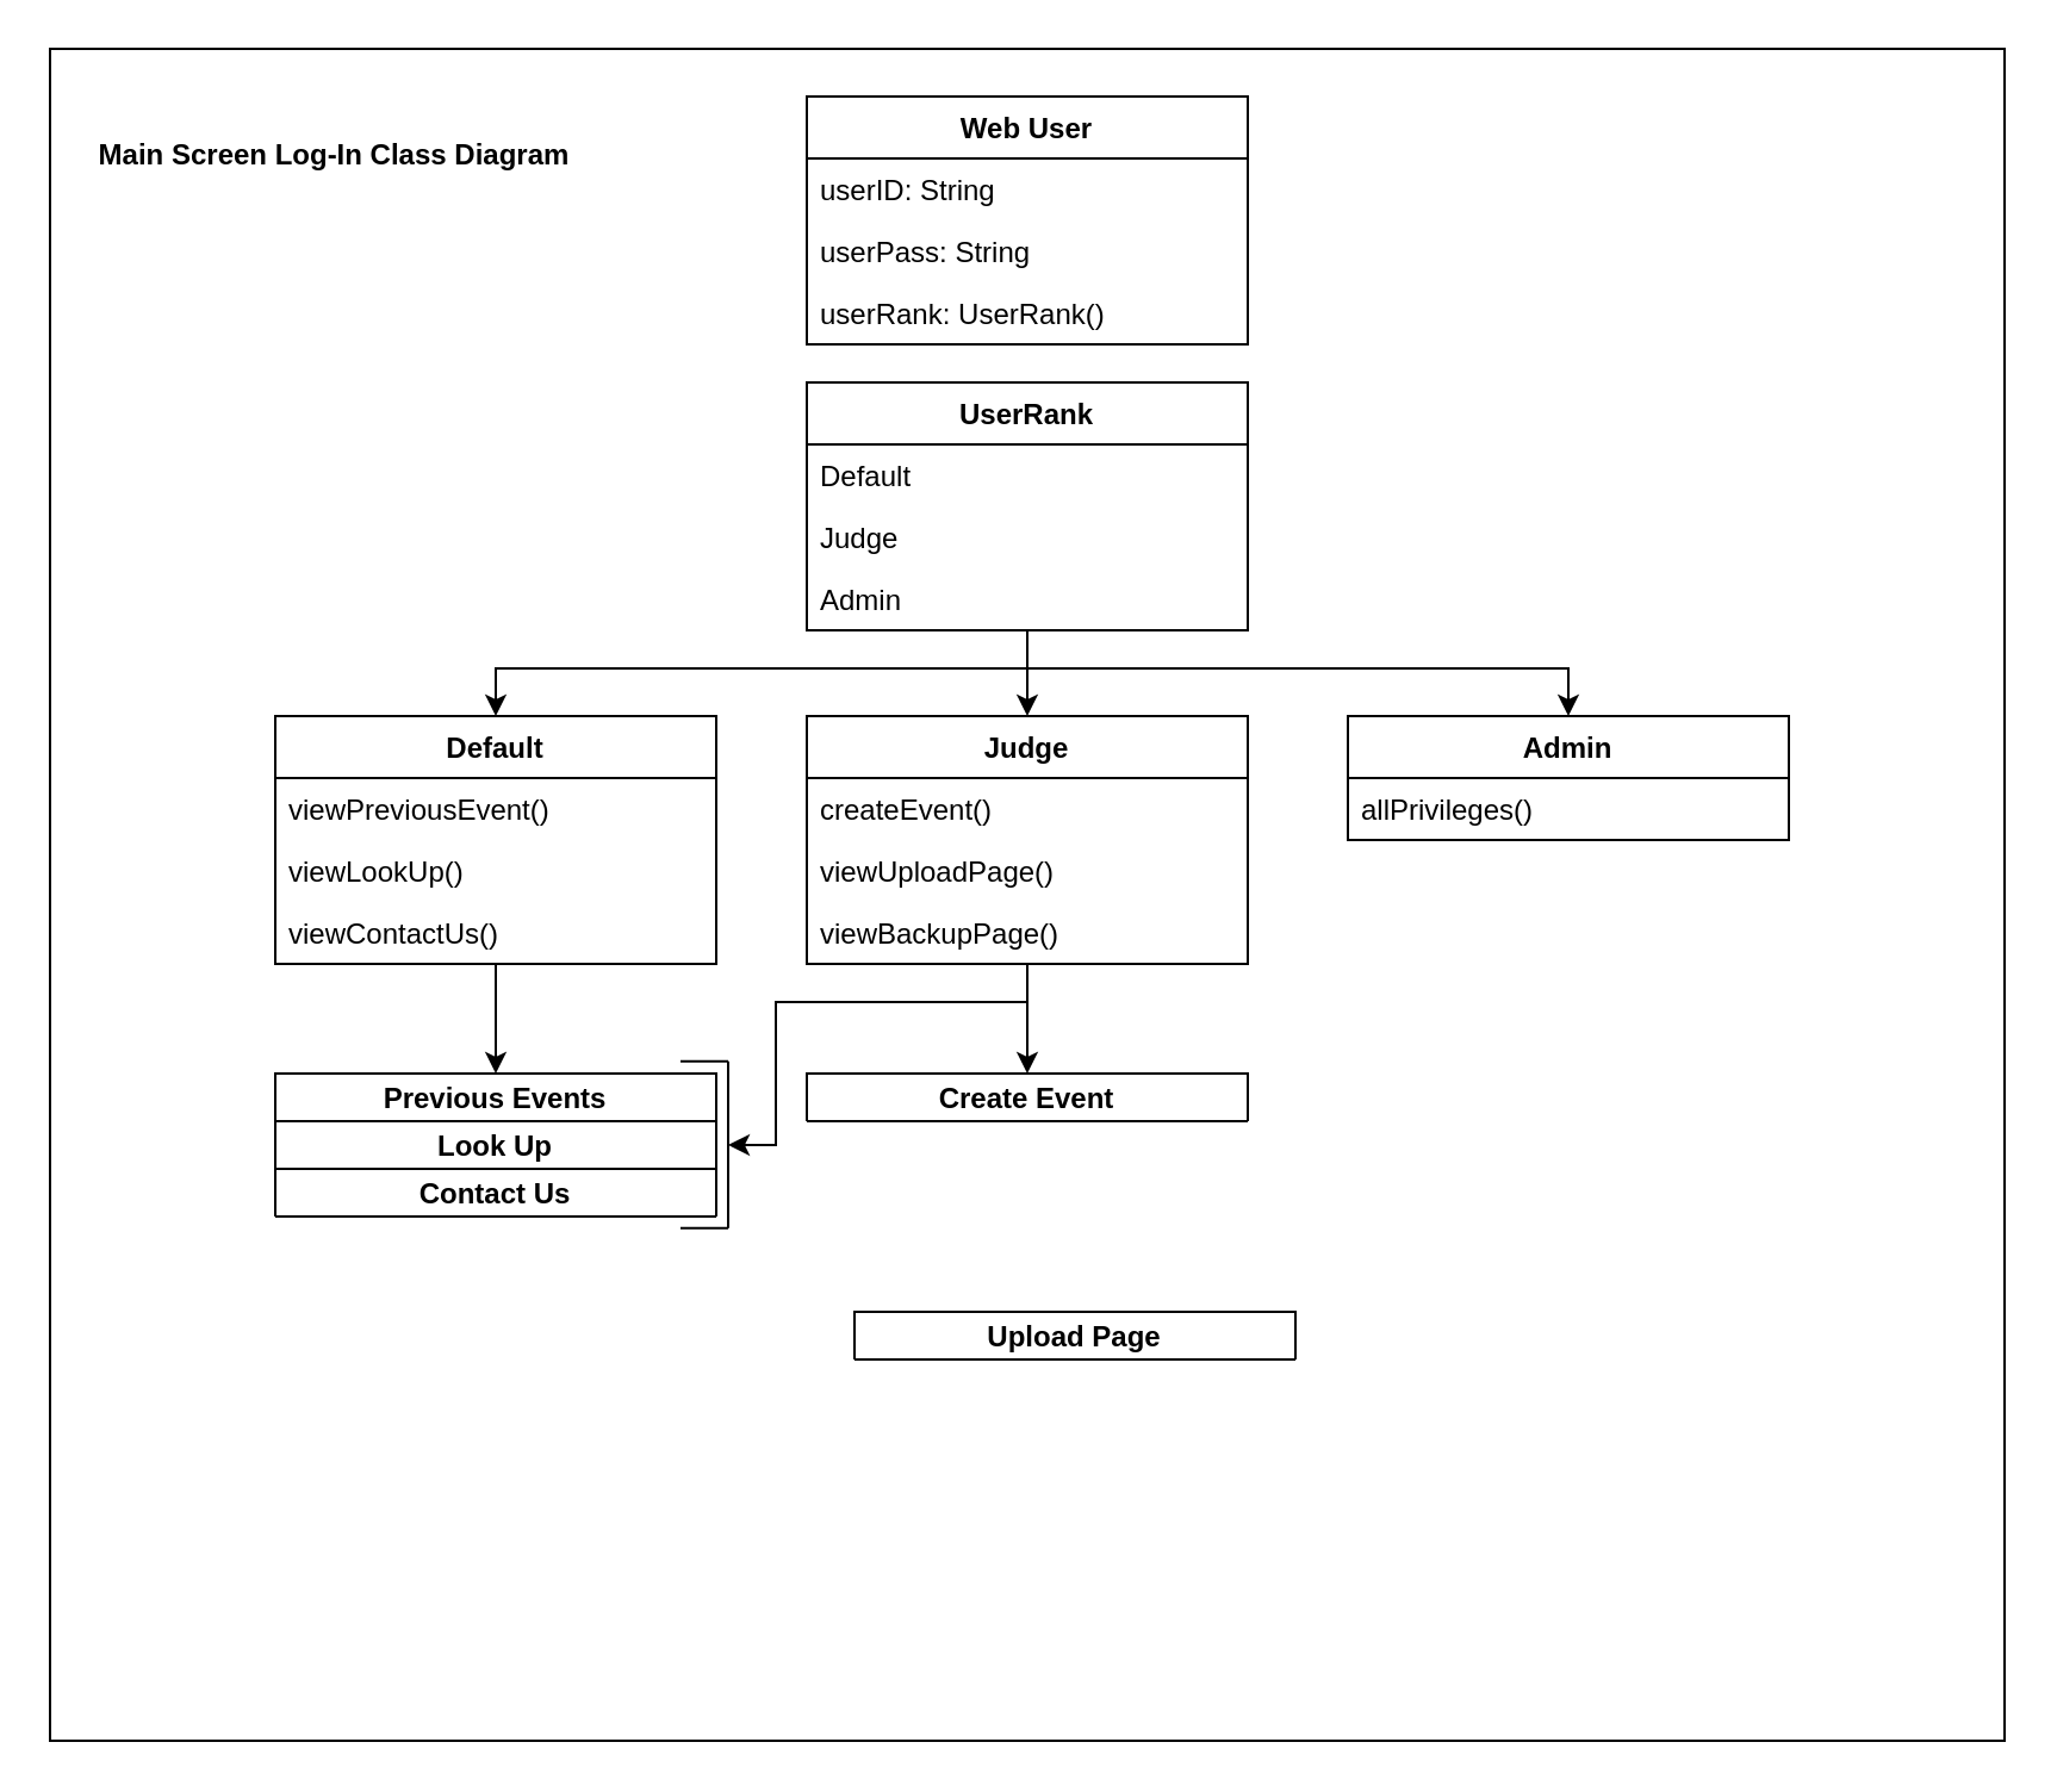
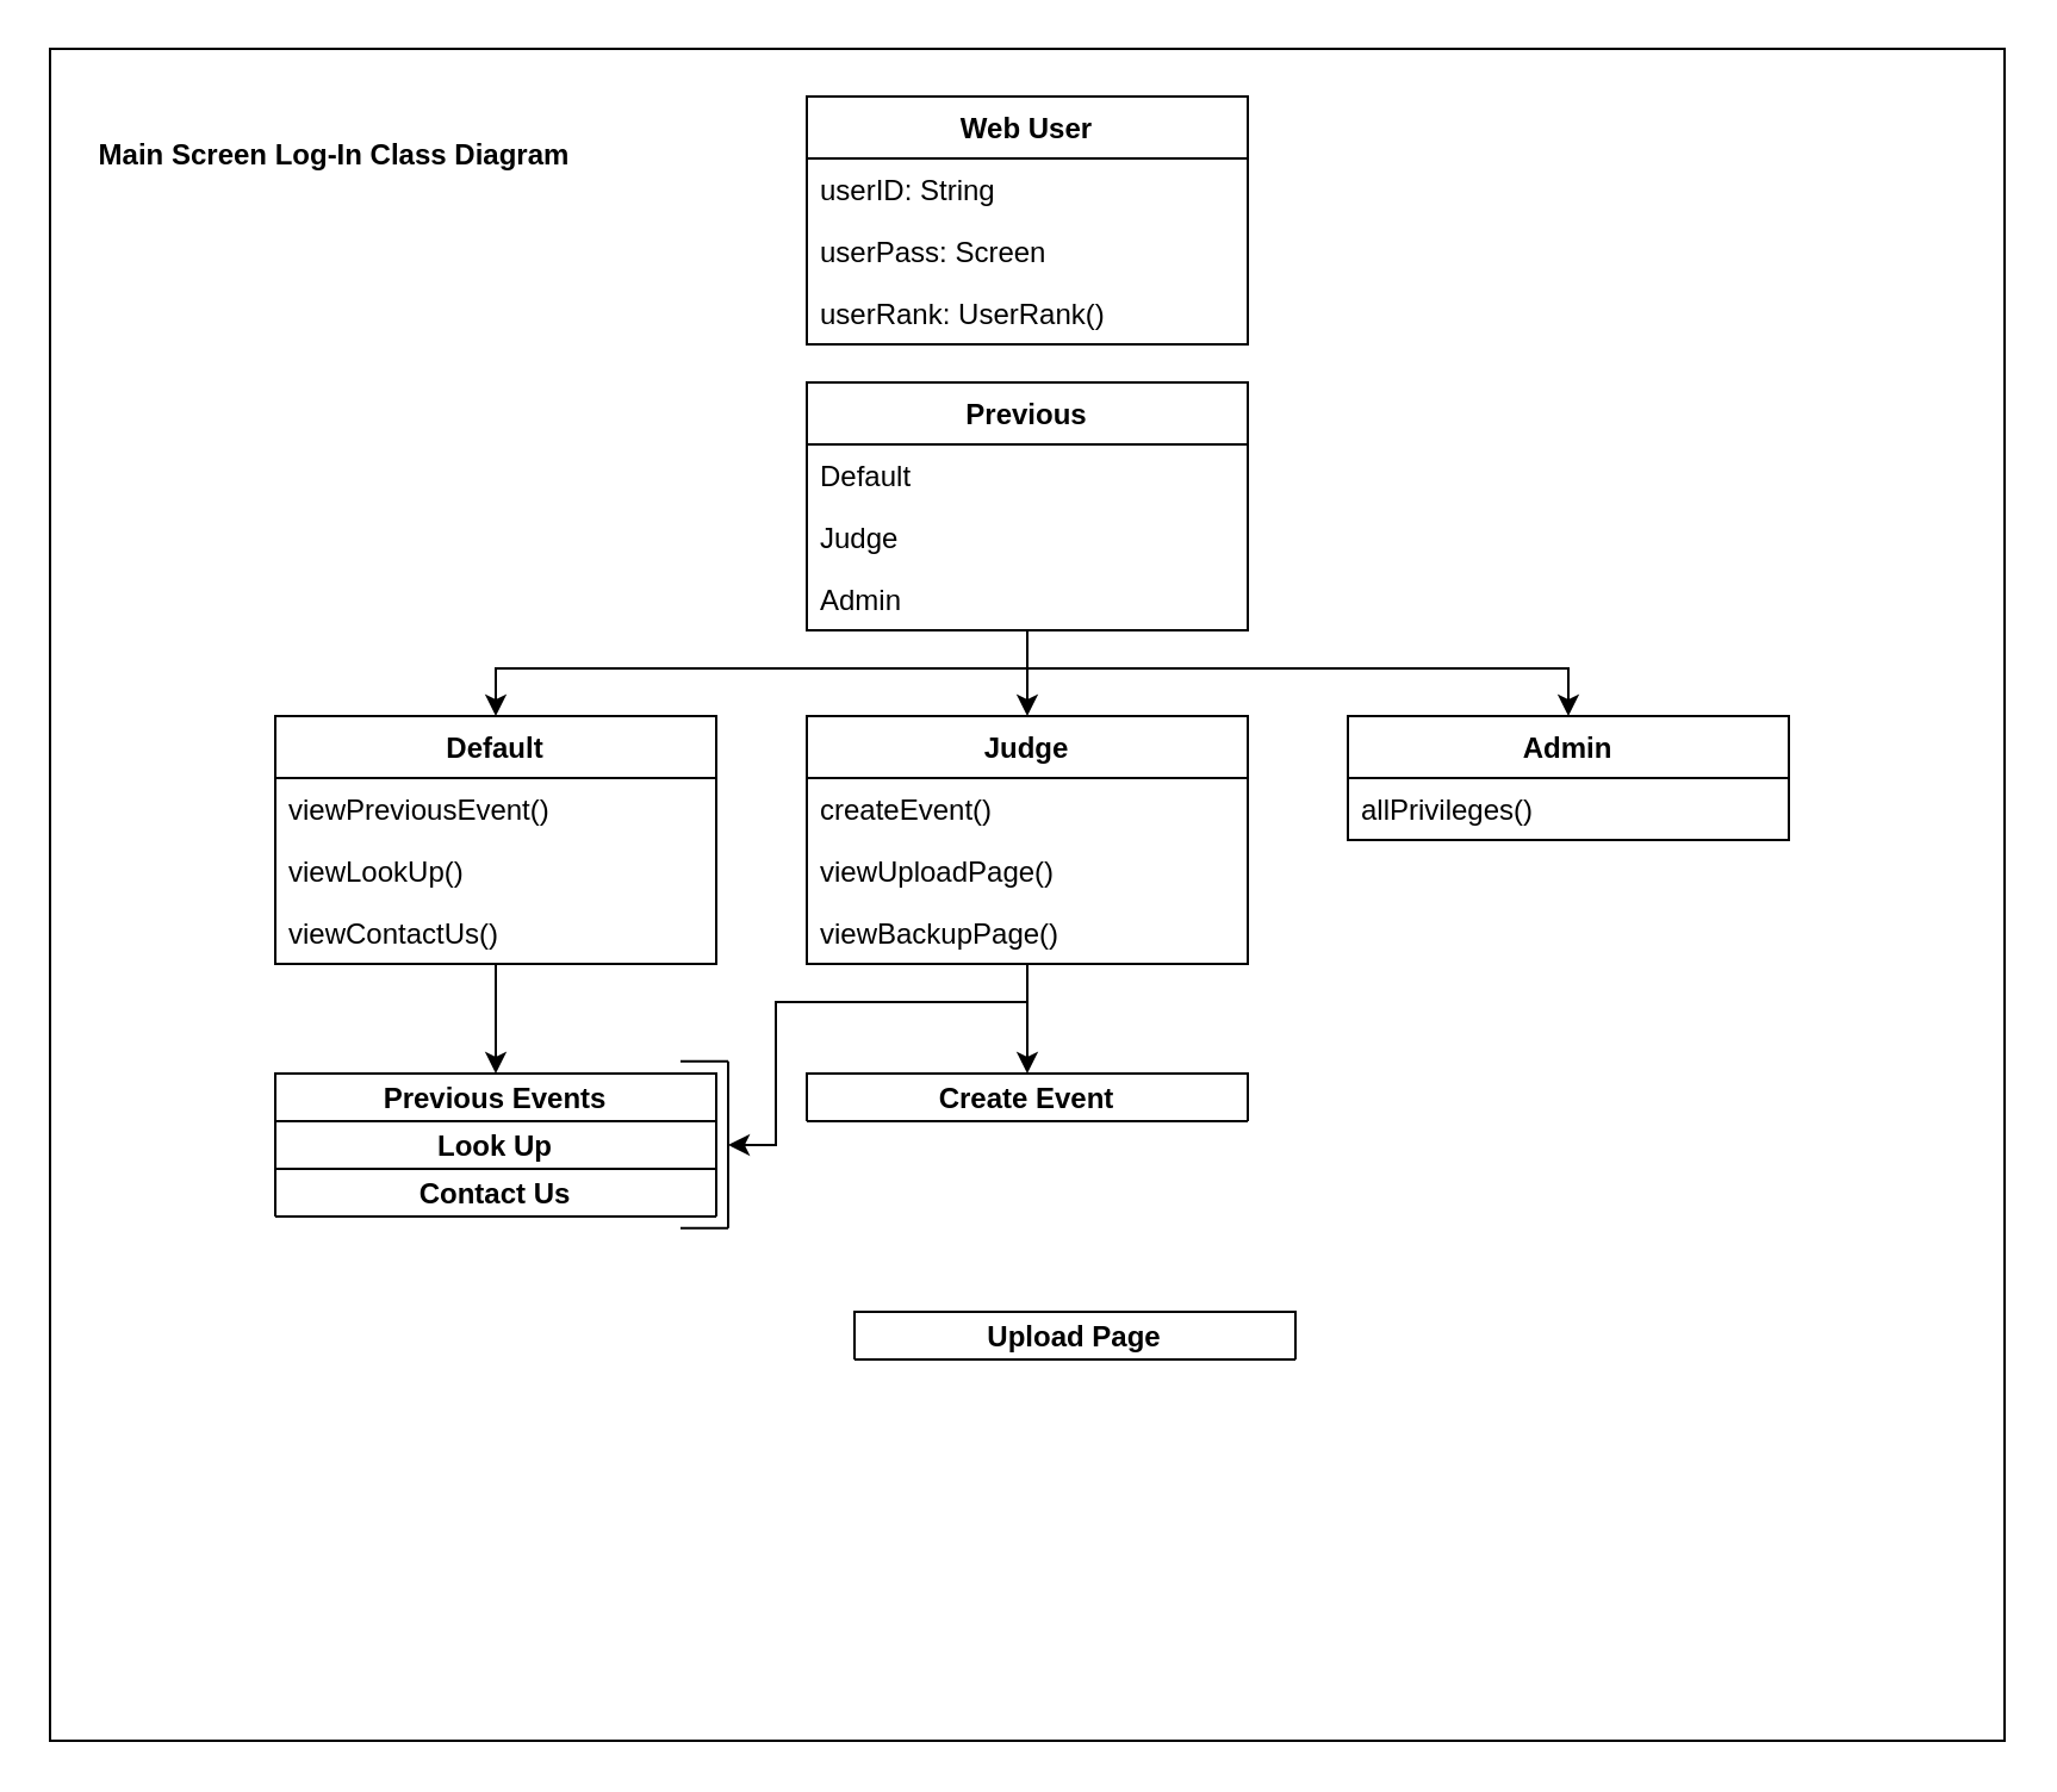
  <mxCell id="0" />
  <mxCell id="1" parent="0" />
  <mxCell id="2" value="" style="rounded=0;whiteSpace=wrap;html=1;align=center;" parent="1" vertex="1"><mxGeometry x="20.5" y="20" width="820" height="710" as="geometry" /></mxCell>
  <mxCell id="3" value="Web User" style="swimlane;fontStyle=1;childLayout=stackLayout;horizontal=1;startSize=26;fillColor=none;horizontalStack=0;resizeParent=1;resizeParentMax=0;resizeLast=0;collapsible=1;marginBottom=0;" parent="1" vertex="1"><mxGeometry x="338" y="40" width="185" height="104" as="geometry" /></mxCell>
  <mxCell id="4" value="userID: String" style="text;strokeColor=none;fillColor=none;align=left;verticalAlign=top;spacingLeft=4;spacingRight=4;overflow=hidden;rotatable=0;points=[[0,0.5],[1,0.5]];portConstraint=eastwest;" parent="3" vertex="1"><mxGeometry y="26" width="185" height="26" as="geometry" /></mxCell>
- <mxCell id="5" value="userPass: String" style="text;strokeColor=none;fillColor=none;align=left;verticalAlign=top;spacingLeft=4;spacingRight=4;overflow=hidden;rotatable=0;points=[[0,0.5],[1,0.5]];portConstraint=eastwest;" parent="3" vertex="1"><mxGeometry y="52" width="185" height="26" as="geometry" /></mxCell>
+ <mxCell id="5" value="userPass: Screen" style="text;strokeColor=none;fillColor=none;align=left;verticalAlign=top;spacingLeft=4;spacingRight=4;overflow=hidden;rotatable=0;points=[[0,0.5],[1,0.5]];portConstraint=eastwest;" parent="3" vertex="1"><mxGeometry y="52" width="185" height="26" as="geometry" /></mxCell>
  <mxCell id="6" value="userRank: UserRank()" style="text;strokeColor=none;fillColor=none;align=left;verticalAlign=top;spacingLeft=4;spacingRight=4;overflow=hidden;rotatable=0;points=[[0,0.5],[1,0.5]];portConstraint=eastwest;" parent="3" vertex="1"><mxGeometry y="78" width="185" height="26" as="geometry" /></mxCell>
  <mxCell id="7" value="&lt;b&gt;Main Screen Log-In Class Diagram&lt;/b&gt;" style="text;html=1;strokeColor=none;fillColor=none;align=center;verticalAlign=middle;whiteSpace=wrap;rounded=0;" parent="1" vertex="1"><mxGeometry x="35" y="55" width="210" height="20" as="geometry" /></mxCell>
  <mxCell id="8" style="edgeStyle=orthogonalEdgeStyle;rounded=0;orthogonalLoop=1;jettySize=auto;html=1;exitX=0.5;exitY=1;exitDx=0;exitDy=0;entryX=0.5;entryY=0;entryDx=0;entryDy=0;" parent="1" source="11" target="22" edge="1"><mxGeometry relative="1" as="geometry" /></mxCell>
  <mxCell id="9" style="edgeStyle=orthogonalEdgeStyle;rounded=0;orthogonalLoop=1;jettySize=auto;html=1;exitX=0.5;exitY=1;exitDx=0;exitDy=0;entryX=0.5;entryY=0;entryDx=0;entryDy=0;" parent="1" source="11" target="26" edge="1"><mxGeometry relative="1" as="geometry"><Array as="points"><mxPoint x="431" y="280" /><mxPoint x="658" y="280" /></Array></mxGeometry></mxCell>
  <mxCell id="10" style="edgeStyle=orthogonalEdgeStyle;rounded=0;orthogonalLoop=1;jettySize=auto;html=1;exitX=0.5;exitY=1;exitDx=0;exitDy=0;entryX=0.5;entryY=0;entryDx=0;entryDy=0;" parent="1" source="11" target="16" edge="1"><mxGeometry relative="1" as="geometry"><Array as="points"><mxPoint x="431" y="280" /><mxPoint x="208" y="280" /></Array></mxGeometry></mxCell>
- <mxCell id="11" value="UserRank" style="swimlane;fontStyle=1;childLayout=stackLayout;horizontal=1;startSize=26;fillColor=none;horizontalStack=0;resizeParent=1;resizeParentMax=0;resizeLast=0;collapsible=1;marginBottom=0;" parent="1" vertex="1"><mxGeometry x="338" y="160" width="185" height="104" as="geometry" /></mxCell>
+ <mxCell id="11" value="Previous" style="swimlane;fontStyle=1;childLayout=stackLayout;horizontal=1;startSize=26;fillColor=none;horizontalStack=0;resizeParent=1;resizeParentMax=0;resizeLast=0;collapsible=1;marginBottom=0;" parent="1" vertex="1"><mxGeometry x="338" y="160" width="185" height="104" as="geometry" /></mxCell>
  <mxCell id="12" value="Default" style="text;strokeColor=none;fillColor=none;align=left;verticalAlign=top;spacingLeft=4;spacingRight=4;overflow=hidden;rotatable=0;points=[[0,0.5],[1,0.5]];portConstraint=eastwest;" parent="11" vertex="1"><mxGeometry y="26" width="185" height="26" as="geometry" /></mxCell>
  <mxCell id="13" value="Judge" style="text;strokeColor=none;fillColor=none;align=left;verticalAlign=top;spacingLeft=4;spacingRight=4;overflow=hidden;rotatable=0;points=[[0,0.5],[1,0.5]];portConstraint=eastwest;" parent="11" vertex="1"><mxGeometry y="52" width="185" height="26" as="geometry" /></mxCell>
  <mxCell id="14" value="Admin" style="text;strokeColor=none;fillColor=none;align=left;verticalAlign=top;spacingLeft=4;spacingRight=4;overflow=hidden;rotatable=0;points=[[0,0.5],[1,0.5]];portConstraint=eastwest;" parent="11" vertex="1"><mxGeometry y="78" width="185" height="26" as="geometry" /></mxCell>
  <mxCell id="15" style="edgeStyle=orthogonalEdgeStyle;rounded=0;orthogonalLoop=1;jettySize=auto;html=1;exitX=0.5;exitY=1;exitDx=0;exitDy=0;entryX=0.5;entryY=0;entryDx=0;entryDy=0;" parent="1" source="16" target="28" edge="1"><mxGeometry relative="1" as="geometry" /></mxCell>
  <mxCell id="16" value="Default" style="swimlane;fontStyle=1;childLayout=stackLayout;horizontal=1;startSize=26;fillColor=none;horizontalStack=0;resizeParent=1;resizeParentMax=0;resizeLast=0;collapsible=1;marginBottom=0;" parent="1" vertex="1"><mxGeometry x="115" y="300" width="185" height="104" as="geometry" /></mxCell>
  <mxCell id="17" value="viewPreviousEvent()" style="text;strokeColor=none;fillColor=none;align=left;verticalAlign=top;spacingLeft=4;spacingRight=4;overflow=hidden;rotatable=0;points=[[0,0.5],[1,0.5]];portConstraint=eastwest;" parent="16" vertex="1"><mxGeometry y="26" width="185" height="26" as="geometry" /></mxCell>
  <mxCell id="18" value="viewLookUp()" style="text;strokeColor=none;fillColor=none;align=left;verticalAlign=top;spacingLeft=4;spacingRight=4;overflow=hidden;rotatable=0;points=[[0,0.5],[1,0.5]];portConstraint=eastwest;" parent="16" vertex="1"><mxGeometry y="52" width="185" height="26" as="geometry" /></mxCell>
  <mxCell id="19" value="viewContactUs()" style="text;strokeColor=none;fillColor=none;align=left;verticalAlign=top;spacingLeft=4;spacingRight=4;overflow=hidden;rotatable=0;points=[[0,0.5],[1,0.5]];portConstraint=eastwest;" parent="16" vertex="1"><mxGeometry y="78" width="185" height="26" as="geometry" /></mxCell>
  <mxCell id="20" style="edgeStyle=orthogonalEdgeStyle;rounded=0;orthogonalLoop=1;jettySize=auto;html=1;exitX=0.5;exitY=1;exitDx=0;exitDy=0;entryX=0.5;entryY=0;entryDx=0;entryDy=0;" parent="1" source="22" target="31" edge="1"><mxGeometry relative="1" as="geometry" /></mxCell>
  <mxCell id="21" style="edgeStyle=orthogonalEdgeStyle;rounded=0;orthogonalLoop=1;jettySize=auto;html=1;exitX=0.5;exitY=1;exitDx=0;exitDy=0;endArrow=classic;endFill=1;" parent="1" source="22" edge="1"><mxGeometry relative="1" as="geometry"><mxPoint x="305" y="480" as="targetPoint" /><Array as="points"><mxPoint x="431" y="420" /><mxPoint x="325" y="420" /><mxPoint x="325" y="480" /></Array></mxGeometry></mxCell>
  <mxCell id="22" value="Judge" style="swimlane;fontStyle=1;childLayout=stackLayout;horizontal=1;startSize=26;fillColor=none;horizontalStack=0;resizeParent=1;resizeParentMax=0;resizeLast=0;collapsible=1;marginBottom=0;" parent="1" vertex="1"><mxGeometry x="338" y="300" width="185" height="104" as="geometry" /></mxCell>
  <mxCell id="23" value="createEvent()" style="text;strokeColor=none;fillColor=none;align=left;verticalAlign=top;spacingLeft=4;spacingRight=4;overflow=hidden;rotatable=0;points=[[0,0.5],[1,0.5]];portConstraint=eastwest;" parent="22" vertex="1"><mxGeometry y="26" width="185" height="26" as="geometry" /></mxCell>
  <mxCell id="24" value="viewUploadPage()" style="text;strokeColor=none;fillColor=none;align=left;verticalAlign=top;spacingLeft=4;spacingRight=4;overflow=hidden;rotatable=0;points=[[0,0.5],[1,0.5]];portConstraint=eastwest;" parent="22" vertex="1"><mxGeometry y="52" width="185" height="26" as="geometry" /></mxCell>
  <mxCell id="25" value="viewBackupPage()" style="text;strokeColor=none;fillColor=none;align=left;verticalAlign=top;spacingLeft=4;spacingRight=4;overflow=hidden;rotatable=0;points=[[0,0.5],[1,0.5]];portConstraint=eastwest;" parent="22" vertex="1"><mxGeometry y="78" width="185" height="26" as="geometry" /></mxCell>
  <mxCell id="26" value="Admin" style="swimlane;fontStyle=1;childLayout=stackLayout;horizontal=1;startSize=26;fillColor=none;horizontalStack=0;resizeParent=1;resizeParentMax=0;resizeLast=0;collapsible=1;marginBottom=0;" parent="1" vertex="1"><mxGeometry x="565" y="300" width="185" height="52" as="geometry" /></mxCell>
  <mxCell id="27" value="allPrivileges()" style="text;strokeColor=none;fillColor=none;align=left;verticalAlign=top;spacingLeft=4;spacingRight=4;overflow=hidden;rotatable=0;points=[[0,0.5],[1,0.5]];portConstraint=eastwest;" parent="26" vertex="1"><mxGeometry y="26" width="185" height="26" as="geometry" /></mxCell>
  <mxCell id="28" value="Previous Events" style="swimlane;fontStyle=1;childLayout=stackLayout;horizontal=1;startSize=26;fillColor=none;horizontalStack=0;resizeParent=1;resizeParentMax=0;resizeLast=0;collapsible=1;marginBottom=0;" parent="1" vertex="1"><mxGeometry x="115" y="450" width="185" height="20" as="geometry" /></mxCell>
  <mxCell id="29" value="Look Up" style="swimlane;fontStyle=1;childLayout=stackLayout;horizontal=1;startSize=26;fillColor=none;horizontalStack=0;resizeParent=1;resizeParentMax=0;resizeLast=0;collapsible=1;marginBottom=0;" parent="1" vertex="1"><mxGeometry x="115" y="470" width="185" height="20" as="geometry" /></mxCell>
  <mxCell id="30" value="Contact Us" style="swimlane;fontStyle=1;childLayout=stackLayout;horizontal=1;startSize=26;fillColor=none;horizontalStack=0;resizeParent=1;resizeParentMax=0;resizeLast=0;collapsible=1;marginBottom=0;" parent="1" vertex="1"><mxGeometry x="115" y="490" width="185" height="20" as="geometry" /></mxCell>
  <mxCell id="31" value="Create Event" style="swimlane;fontStyle=1;childLayout=stackLayout;horizontal=1;startSize=26;fillColor=none;horizontalStack=0;resizeParent=1;resizeParentMax=0;resizeLast=0;collapsible=1;marginBottom=0;" parent="1" vertex="1"><mxGeometry x="338" y="450" width="185" height="20" as="geometry" /></mxCell>
  <mxCell id="32" value="Upload Page" style="swimlane;fontStyle=1;childLayout=stackLayout;horizontal=1;startSize=26;fillColor=none;horizontalStack=0;resizeParent=1;resizeParentMax=0;resizeLast=0;collapsible=1;marginBottom=0;" parent="1" vertex="1"><mxGeometry x="358" y="550" width="185" height="20" as="geometry" /></mxCell>
  <mxCell id="33" value="" style="endArrow=none;html=1;" parent="1" edge="1"><mxGeometry width="50" height="50" relative="1" as="geometry"><mxPoint x="305" y="444.83" as="sourcePoint" /><mxPoint x="285" y="444.83" as="targetPoint" /></mxGeometry></mxCell>
  <mxCell id="34" value="" style="endArrow=none;html=1;" parent="1" edge="1"><mxGeometry width="50" height="50" relative="1" as="geometry"><mxPoint x="305" y="514.83" as="sourcePoint" /><mxPoint x="305" y="444.83" as="targetPoint" /></mxGeometry></mxCell>
  <mxCell id="35" value="" style="endArrow=none;html=1;" parent="1" edge="1"><mxGeometry width="50" height="50" relative="1" as="geometry"><mxPoint x="305" y="514.83" as="sourcePoint" /><mxPoint x="285" y="514.83" as="targetPoint" /></mxGeometry></mxCell>
